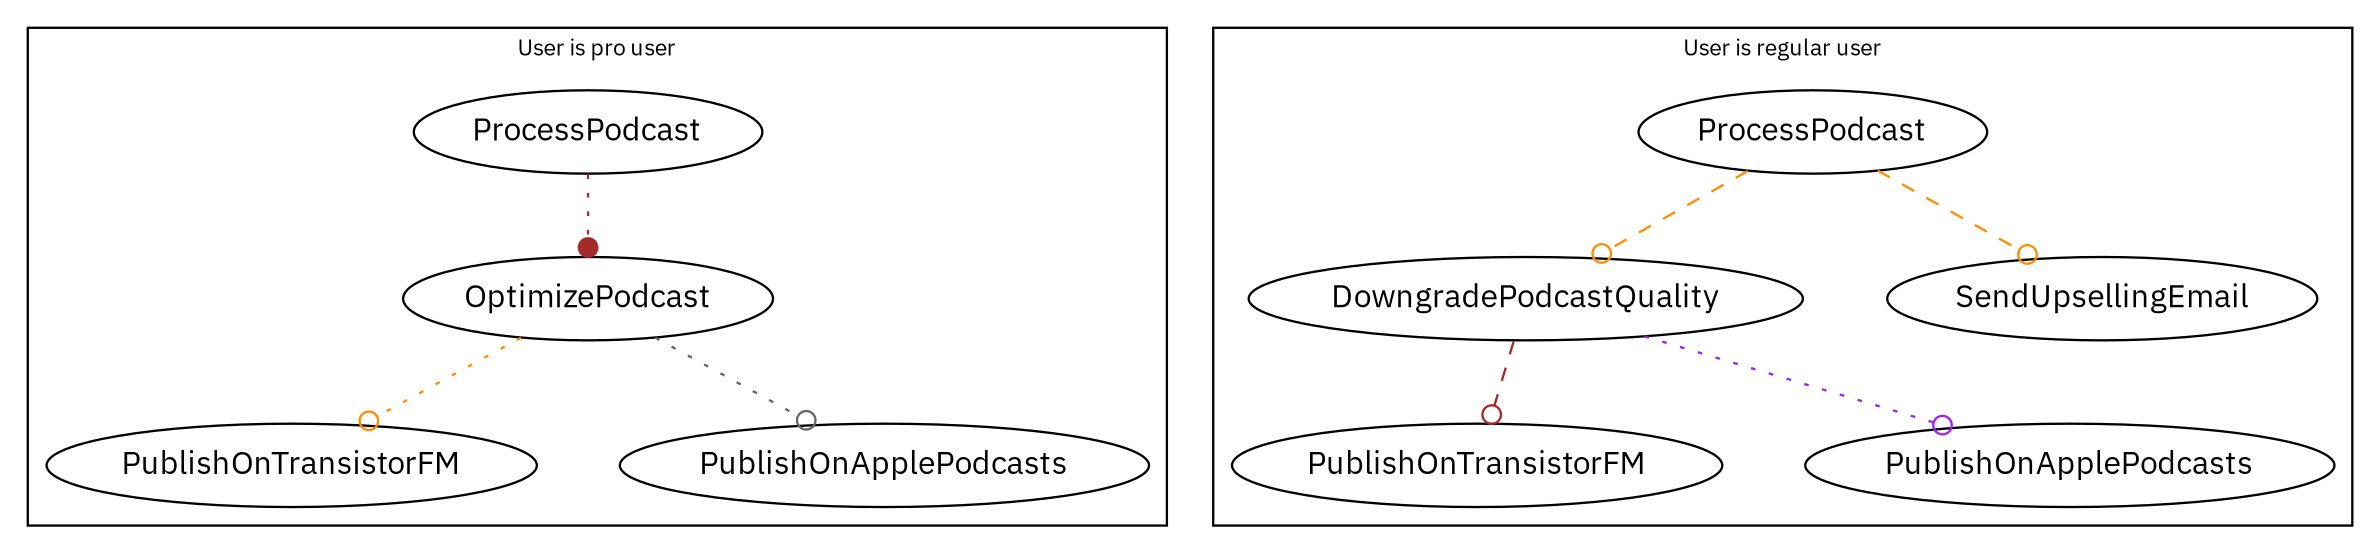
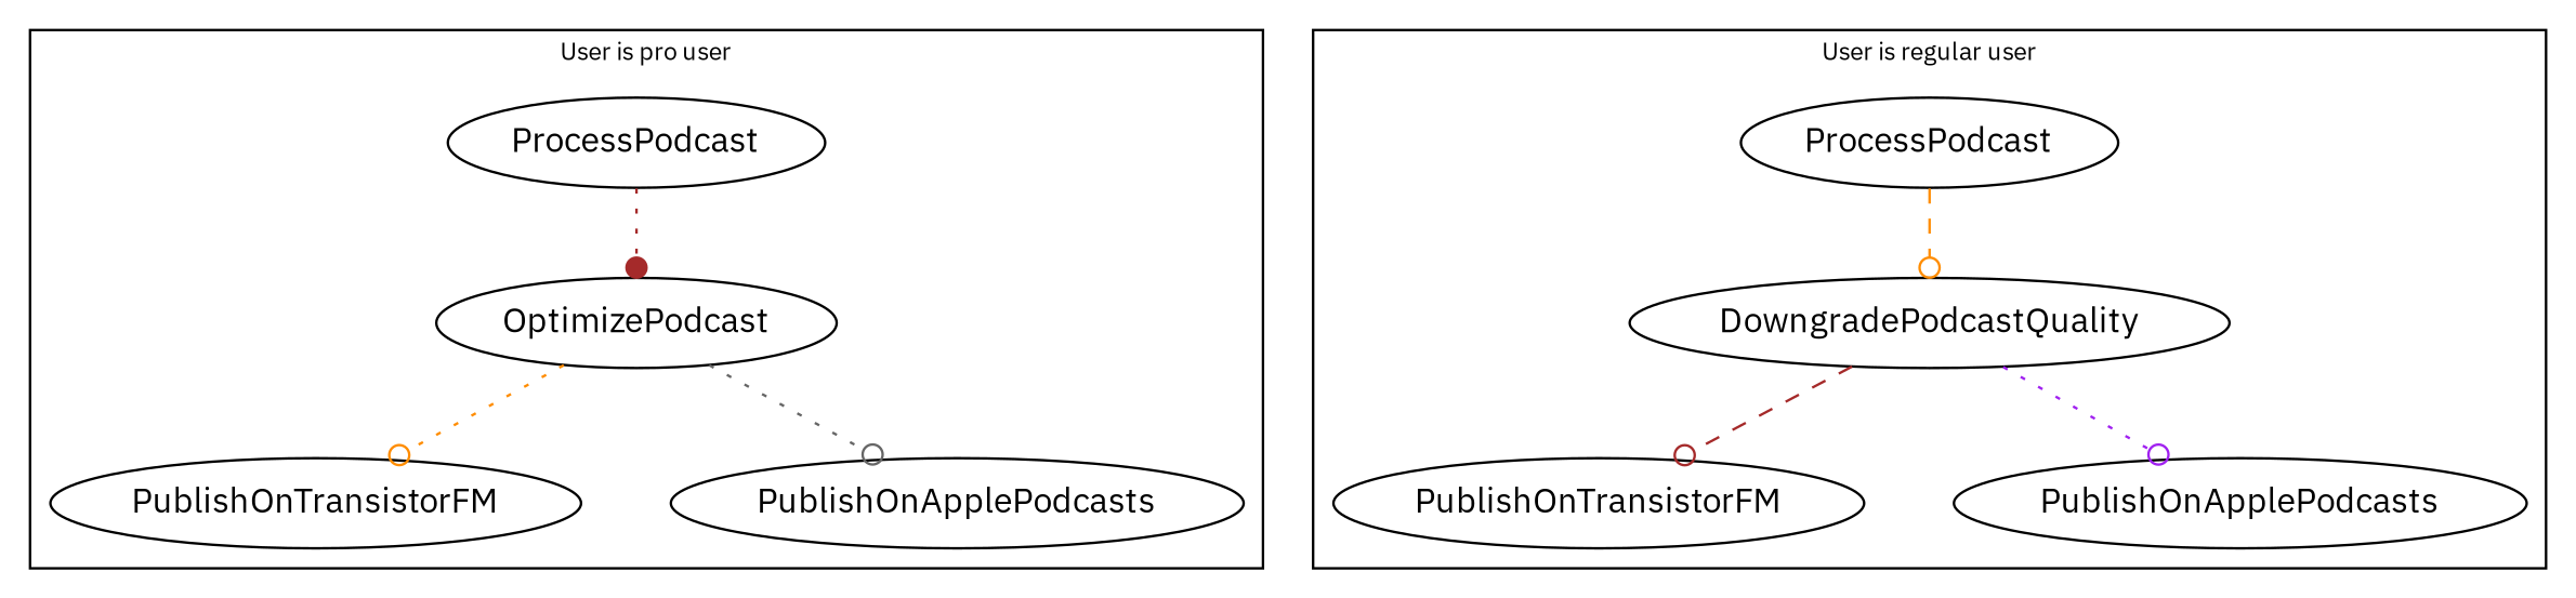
  digraph {
    nodesep=0.5
    fontname="IBM Plex Sans"
    node [fontname="IBM Plex Sans"]
    edge [color=darkorange style=dotted arrowhead=odot fontname="IBM Plex Sans"]
    n1 [label=ProcessPodcast]
    OptimizePodcast
    n3 [label=PublishOnTransistorFM]
    n4 [label=PublishOnApplePodcasts]
    n5 [label=ProcessPodcast]
    DowngradePodcastQuality
-   SendUpsellingEmail
    n8 [label=PublishOnTransistorFM]
    n9 [label=PublishOnApplePodcasts]
    subgraph cluster_1 {
      fontsize=10
      label="User is pro user"
      labelloc=t
      n1
      OptimizePodcast
      n3
      n4
    }
    subgraph cluster_2 {
      fontsize=10
      label="User is regular user"
      labelloc=t
      n5
      DowngradePodcastQuality
-     SendUpsellingEmail
      n8
      n9
    }
    n1 -> OptimizePodcast [color=brown arrowhead=dot]
    OptimizePodcast -> n3
    OptimizePodcast -> n4 [color=gray40]
    n5 -> DowngradePodcastQuality [style=dashed]
-   n5 -> SendUpsellingEmail [style=dashed]
    DowngradePodcastQuality -> n8 [color=brown style=dashed]
    DowngradePodcastQuality -> n9 [color=purple]
  }
